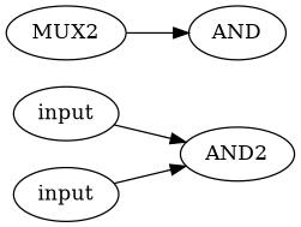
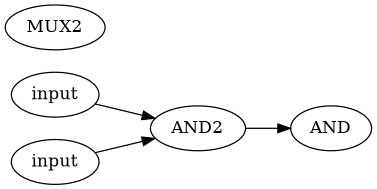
  digraph {
    rankdir=LR
    n1 [label=input]
    n2 [label=AND2]
    n3 [label=AND]
    n4 [label=input]
    n5 [label=MUX2 sel=B]
    n1 -> n2
-   n5 -> n3
+   n2 -> n3
    n4 -> n2
  }
